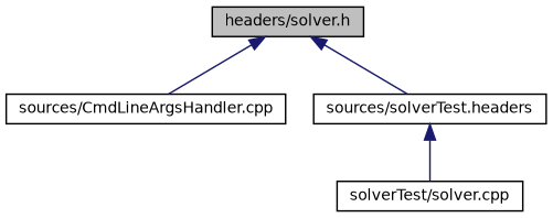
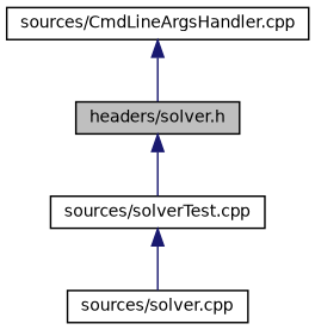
  digraph {
    node [color=black fillcolor=white fontname=Helvetica fontsize=10 shape=record style=filled]
    edge [color=midnightblue dir=back fontname=Helvetica fontsize=10 labelfontname=Helvetica labelfontsize=10 style=solid]
    n1 [fillcolor=grey75 fontcolor=black height=0.2 label="headers/solver.h" width=0.4]
    n2 [height=0.2 label="sources/CmdLineArgsHandler.cpp" width=0.4]
-   n3 [height=0.2 label="sources/solverTest.headers" width=0.4]
-   n4 [height=0.2 label="solverTest/solver.cpp" width=0.4]
-   n1 -> n2
+   n3 [height=0.2 label="sources/solverTest.cpp" width=0.4]
+   n4 [height=0.2 label="sources/solver.cpp" width=0.4]
+   n2 -> n1
    n1 -> n3
    n3 -> n4
  }
